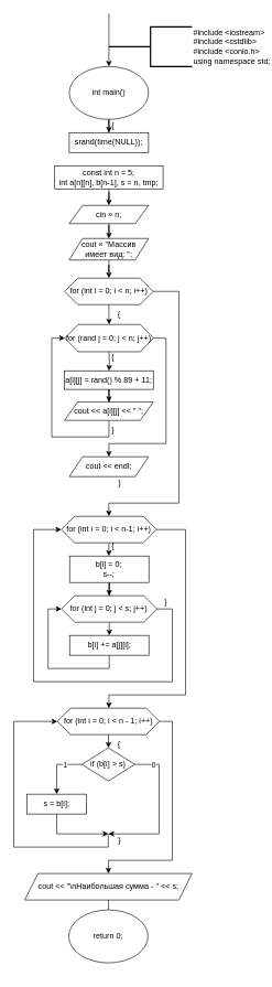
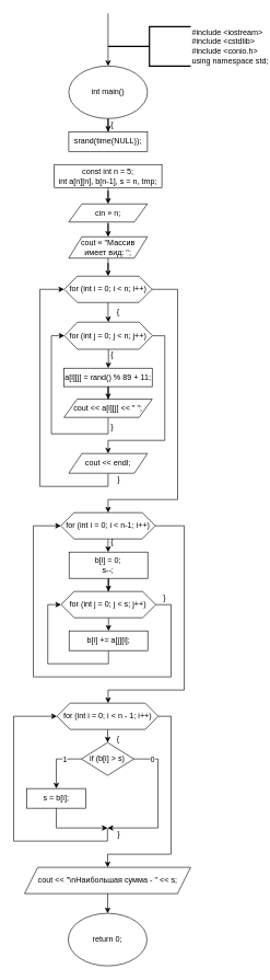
  <mxCell id="0" />
  <mxCell id="1" parent="0" />
  <mxCell id="2" value="" style="edgeStyle=orthogonalEdgeStyle;rounded=0;orthogonalLoop=1;jettySize=auto;html=1;" edge="1" parent="1" source="3" target="6"><mxGeometry relative="1" as="geometry" /></mxCell>
  <mxCell id="3" value="int main()" style="ellipse;whiteSpace=wrap;html=1;" vertex="1" parent="1"><mxGeometry x="104" y="100" width="120" height="80" as="geometry" /></mxCell>
  <mxCell id="4" value="" style="endArrow=classic;html=1;rounded=0;entryX=0.5;entryY=0;entryDx=0;entryDy=0;" edge="1" parent="1" target="3"><mxGeometry width="50" height="50" relative="1" as="geometry"><mxPoint x="164" y="20" as="sourcePoint" /><mxPoint x="190" y="400" as="targetPoint" /></mxGeometry></mxCell>
  <mxCell id="5" value="&lt;div&gt;#include &amp;lt;iostream&amp;gt;&lt;/div&gt;&lt;div&gt;#include &amp;lt;cstdlib&amp;gt;&amp;nbsp;&lt;/div&gt;&lt;div&gt;#include &amp;lt;conio.h&amp;gt;&lt;/div&gt;&lt;div&gt;using namespace std;&lt;/div&gt;" style="strokeWidth=2;html=1;shape=mxgraph.flowchart.annotation_2;align=left;labelPosition=right;pointerEvents=1;" vertex="1" parent="1"><mxGeometry x="164" y="40" width="126" height="60" as="geometry" /></mxCell>
  <mxCell id="6" value="srand(time(NULL));" style="whiteSpace=wrap;html=1;" vertex="1" parent="1"><mxGeometry x="104" y="200" width="120" height="30" as="geometry" /></mxCell>
  <mxCell id="7" value="" style="edgeStyle=orthogonalEdgeStyle;rounded=0;orthogonalLoop=1;jettySize=auto;html=1;" edge="1" parent="1" source="8" target="10"><mxGeometry relative="1" as="geometry" /></mxCell>
  <mxCell id="8" value="const int n = 5;&lt;br&gt;int a[n][n], b[n-1], s = n, tmp;" style="whiteSpace=wrap;html=1;" vertex="1" parent="1"><mxGeometry x="82" y="250" width="164" height="35" as="geometry" /></mxCell>
  <mxCell id="9" value="" style="edgeStyle=orthogonalEdgeStyle;rounded=0;orthogonalLoop=1;jettySize=auto;html=1;" edge="1" parent="1" source="10" target="12"><mxGeometry relative="1" as="geometry" /></mxCell>
  <mxCell id="10" value="cin » n;" style="shape=parallelogram;perimeter=parallelogramPerimeter;whiteSpace=wrap;html=1;fixedSize=1;" vertex="1" parent="1"><mxGeometry x="104" y="310" width="120" height="27.5" as="geometry" /></mxCell>
  <mxCell id="11" value="" style="edgeStyle=orthogonalEdgeStyle;rounded=0;orthogonalLoop=1;jettySize=auto;html=1;" edge="1" parent="1" source="12" target="25"><mxGeometry relative="1" as="geometry"><mxPoint x="165" y="430" as="targetPoint" /></mxGeometry></mxCell>
  <mxCell id="12" value="cout « &quot;Массив имеет вид: &quot;;" style="shape=parallelogram;perimeter=parallelogramPerimeter;whiteSpace=wrap;html=1;fixedSize=1;" vertex="1" parent="1"><mxGeometry x="104" y="360" width="120" height="32.5" as="geometry" /></mxCell>
  <mxCell id="13" value="" style="edgeStyle=orthogonalEdgeStyle;rounded=0;orthogonalLoop=1;jettySize=auto;html=1;" edge="1" parent="1" source="15" target="17"><mxGeometry relative="1" as="geometry" /></mxCell>
  <mxCell id="14" style="edgeStyle=orthogonalEdgeStyle;rounded=0;orthogonalLoop=1;jettySize=auto;html=1;entryX=0.5;entryY=0;entryDx=0;entryDy=0;" edge="1" parent="1" source="15" target="27"><mxGeometry relative="1" as="geometry"><mxPoint x="164.49" y="690" as="targetPoint" /><Array as="points"><mxPoint x="250.49" y="511" /><mxPoint x="250.49" y="670" /><mxPoint x="164.49" y="670" /></Array></mxGeometry></mxCell>
- <mxCell id="15" value="for (rand j = 0; j &amp;lt; n; j++)" style="shape=hexagon;perimeter=hexagonPerimeter2;whiteSpace=wrap;html=1;fixedSize=1;" vertex="1" parent="1"><mxGeometry x="97.49" y="490" width="134" height="41.25" as="geometry" /></mxCell>
+ <mxCell id="15" value="for (int j = 0; j &amp;lt; n; j++)" style="shape=hexagon;perimeter=hexagonPerimeter2;whiteSpace=wrap;html=1;fixedSize=1;" vertex="1" parent="1"><mxGeometry x="97.49" y="490" width="134" height="41.25" as="geometry" /></mxCell>
  <mxCell id="16" value="" style="edgeStyle=orthogonalEdgeStyle;rounded=0;orthogonalLoop=1;jettySize=auto;html=1;" edge="1" parent="1" source="17" target="19"><mxGeometry relative="1" as="geometry" /></mxCell>
  <mxCell id="17" value="a[i][j] = rand() % 89 + 11;" style="whiteSpace=wrap;html=1;" vertex="1" parent="1"><mxGeometry x="96.75" y="560" width="134.49" height="28.13" as="geometry" /></mxCell>
  <mxCell id="18" style="edgeStyle=orthogonalEdgeStyle;rounded=0;orthogonalLoop=1;jettySize=auto;html=1;entryX=0;entryY=0.5;entryDx=0;entryDy=0;" edge="1" parent="1" source="19" target="15"><mxGeometry relative="1" as="geometry"><Array as="points"><mxPoint x="164.49" y="660" /><mxPoint x="77.49" y="660" /><mxPoint x="77.49" y="511" /></Array></mxGeometry></mxCell>
  <mxCell id="19" value="cout &amp;lt;&amp;lt; a[i][j] &amp;lt;&amp;lt; &quot; &quot;;" style="shape=parallelogram;perimeter=parallelogramPerimeter;whiteSpace=wrap;html=1;fixedSize=1;" vertex="1" parent="1"><mxGeometry x="96.75" y="607.2" width="134.49" height="27.8" as="geometry" /></mxCell>
  <mxCell id="20" value="{" style="text;html=1;align=center;verticalAlign=middle;resizable=0;points=[];autosize=1;strokeColor=none;fillColor=none;" vertex="1" parent="1"><mxGeometry x="155" y="175" width="30" height="30" as="geometry" /></mxCell>
  <mxCell id="21" value="{" style="text;html=1;align=center;verticalAlign=middle;resizable=0;points=[];autosize=1;strokeColor=none;fillColor=none;" vertex="1" parent="1"><mxGeometry x="155.49" y="525" width="30" height="30" as="geometry" /></mxCell>
  <mxCell id="22" value="}" style="text;html=1;align=center;verticalAlign=middle;resizable=0;points=[];autosize=1;strokeColor=none;fillColor=none;" vertex="1" parent="1"><mxGeometry x="155.49" y="635" width="30" height="30" as="geometry" /></mxCell>
  <mxCell id="23" style="edgeStyle=orthogonalEdgeStyle;rounded=0;orthogonalLoop=1;jettySize=auto;html=1;entryX=0.5;entryY=0;entryDx=0;entryDy=0;" edge="1" parent="1" source="25" target="15"><mxGeometry relative="1" as="geometry" /></mxCell>
  <mxCell id="24" style="edgeStyle=orthogonalEdgeStyle;rounded=0;orthogonalLoop=1;jettySize=auto;html=1;" edge="1" parent="1" source="25" target="30"><mxGeometry relative="1" as="geometry"><mxPoint x="164" y="780" as="targetPoint" /><Array as="points"><mxPoint x="270" y="440" /><mxPoint x="270" y="760" /><mxPoint x="164" y="760" /></Array></mxGeometry></mxCell>
  <mxCell id="25" value="for (int i = 0; i &lt; n; i++)" style="shape=hexagon;perimeter=hexagonPerimeter2;whiteSpace=wrap;html=1;fixedSize=1;" vertex="1" parent="1"><mxGeometry x="97" y="420" width="134" height="40" as="geometry" /></mxCell>
+ <mxCell id="26" style="edgeStyle=orthogonalEdgeStyle;rounded=0;orthogonalLoop=1;jettySize=auto;html=1;entryX=0;entryY=0.5;entryDx=0;entryDy=0;" edge="1" parent="1" source="27" target="25"><mxGeometry relative="1" as="geometry"><Array as="points"><mxPoint x="164" y="740" /><mxPoint x="60" y="740" /><mxPoint x="60" y="440" /></Array></mxGeometry></mxCell>
  <mxCell id="27" value="cout &lt;&lt; endl;" style="shape=parallelogram;perimeter=parallelogramPerimeter;whiteSpace=wrap;html=1;fixedSize=1;" vertex="1" parent="1"><mxGeometry x="104" y="690" width="120" height="30" as="geometry" /></mxCell>
  <mxCell id="28" value="" style="edgeStyle=orthogonalEdgeStyle;rounded=0;orthogonalLoop=1;jettySize=auto;html=1;" edge="1" parent="1" source="30" target="32"><mxGeometry relative="1" as="geometry" /></mxCell>
  <mxCell id="29" style="edgeStyle=orthogonalEdgeStyle;rounded=0;orthogonalLoop=1;jettySize=auto;html=1;" edge="1" parent="1" source="30" target="40"><mxGeometry relative="1" as="geometry"><mxPoint x="164" y="1080" as="targetPoint" /><Array as="points"><mxPoint x="280" y="800" /><mxPoint x="280" y="1050" /><mxPoint x="164" y="1050" /></Array></mxGeometry></mxCell>
  <mxCell id="30" value="for (int i = 0; i &lt; n-1; i++)" style="shape=hexagon;perimeter=hexagonPerimeter2;whiteSpace=wrap;html=1;fixedSize=1;" vertex="1" parent="1"><mxGeometry x="92" y="780" width="144" height="40" as="geometry" /></mxCell>
  <mxCell id="31" value="" style="edgeStyle=orthogonalEdgeStyle;rounded=0;orthogonalLoop=1;jettySize=auto;html=1;entryX=0.5;entryY=0;entryDx=0;entryDy=0;" edge="1" parent="1" source="32" target="35"><mxGeometry relative="1" as="geometry" /></mxCell>
  <mxCell id="32" value="b[i] = 0;&lt;br&gt;s--;" style="whiteSpace=wrap;html=1;" vertex="1" parent="1"><mxGeometry x="104.49" y="840" width="120" height="40" as="geometry" /></mxCell>
  <mxCell id="33" value="" style="edgeStyle=orthogonalEdgeStyle;rounded=0;orthogonalLoop=1;jettySize=auto;html=1;" edge="1" parent="1" source="35" target="37"><mxGeometry relative="1" as="geometry" /></mxCell>
  <mxCell id="34" style="edgeStyle=orthogonalEdgeStyle;rounded=0;orthogonalLoop=1;jettySize=auto;html=1;entryX=0;entryY=0.5;entryDx=0;entryDy=0;exitX=1;exitY=0.5;exitDx=0;exitDy=0;" edge="1" parent="1" source="35" target="30"><mxGeometry relative="1" as="geometry"><Array as="points"><mxPoint x="260" y="920" /><mxPoint x="260" y="1030" /><mxPoint x="50" y="1030" /><mxPoint x="50" y="800" /></Array></mxGeometry></mxCell>
  <mxCell id="35" value="for (int j = 0; j &lt; s; j++)" style="shape=hexagon;perimeter=hexagonPerimeter2;whiteSpace=wrap;html=1;fixedSize=1;" vertex="1" parent="1"><mxGeometry x="92.25" y="900" width="144.49" height="40" as="geometry" /></mxCell>
  <mxCell id="36" style="edgeStyle=orthogonalEdgeStyle;rounded=0;orthogonalLoop=1;jettySize=auto;html=1;entryX=0;entryY=0.5;entryDx=0;entryDy=0;" edge="1" parent="1" source="37" target="35"><mxGeometry relative="1" as="geometry"><Array as="points"><mxPoint x="165" y="1010" /><mxPoint x="72" y="1010" /><mxPoint x="72" y="920" /></Array></mxGeometry></mxCell>
  <mxCell id="37" value="b[i] += a[j][i];" style="whiteSpace=wrap;html=1;" vertex="1" parent="1"><mxGeometry x="104.5" y="960" width="120" height="30" as="geometry" /></mxCell>
  <mxCell id="38" value="" style="edgeStyle=orthogonalEdgeStyle;rounded=0;orthogonalLoop=1;jettySize=auto;html=1;" edge="1" parent="1" source="40" target="46"><mxGeometry relative="1" as="geometry" /></mxCell>
  <mxCell id="39" style="edgeStyle=orthogonalEdgeStyle;rounded=0;orthogonalLoop=1;jettySize=auto;html=1;entryX=0.5;entryY=0;entryDx=0;entryDy=0;" edge="1" parent="1" source="40" target="50"><mxGeometry relative="1" as="geometry"><mxPoint x="163.25" y="1320" as="targetPoint" /><Array as="points"><mxPoint x="260" y="1090" /><mxPoint x="260" y="1300" /><mxPoint x="163" y="1300" /></Array></mxGeometry></mxCell>
  <mxCell id="40" value="for (int i = 0; i &lt; n - 1; i++)" style="shape=hexagon;perimeter=hexagonPerimeter2;whiteSpace=wrap;html=1;fixedSize=1;" vertex="1" parent="1"><mxGeometry x="86" y="1070" width="154.5" height="40" as="geometry" /></mxCell>
  <mxCell id="41" value="" style="edgeStyle=orthogonalEdgeStyle;rounded=0;orthogonalLoop=1;jettySize=auto;html=1;exitX=0;exitY=0.5;exitDx=0;exitDy=0;" edge="1" parent="1" source="46" target="48"><mxGeometry relative="1" as="geometry" /></mxCell>
  <mxCell id="42" value="1" style="edgeLabel;html=1;align=center;verticalAlign=middle;resizable=0;points=[];" vertex="1" connectable="0" parent="41"><mxGeometry x="-0.38" y="1" relative="1" as="geometry"><mxPoint as="offset" /></mxGeometry></mxCell>
  <mxCell id="43" style="edgeStyle=orthogonalEdgeStyle;rounded=0;orthogonalLoop=1;jettySize=auto;html=1;" edge="1" parent="1" source="46"><mxGeometry relative="1" as="geometry"><mxPoint x="163.25" y="1260" as="targetPoint" /><Array as="points"><mxPoint x="240" y="1155" /><mxPoint x="240" y="1260" /></Array></mxGeometry></mxCell>
  <mxCell id="44" value="0" style="edgeLabel;html=1;align=center;verticalAlign=middle;resizable=0;points=[];" vertex="1" connectable="0" parent="43"><mxGeometry x="-0.74" relative="1" as="geometry"><mxPoint as="offset" /></mxGeometry></mxCell>
  <mxCell id="45" style="edgeStyle=orthogonalEdgeStyle;rounded=0;orthogonalLoop=1;jettySize=auto;html=1;entryX=0;entryY=0.5;entryDx=0;entryDy=0;" edge="1" parent="1" target="40"><mxGeometry relative="1" as="geometry"><mxPoint x="163" y="1260" as="sourcePoint" /><Array as="points"><mxPoint x="163" y="1280" /><mxPoint x="20" y="1280" /><mxPoint x="20" y="1090" /></Array></mxGeometry></mxCell>
  <mxCell id="46" value="if (b[i] &gt; s)" style="rhombus;whiteSpace=wrap;html=1;" vertex="1" parent="1"><mxGeometry x="123.25" y="1130" width="80" height="50" as="geometry" /></mxCell>
  <mxCell id="47" style="edgeStyle=orthogonalEdgeStyle;rounded=0;orthogonalLoop=1;jettySize=auto;html=1;" edge="1" parent="1" source="48"><mxGeometry relative="1" as="geometry"><mxPoint x="163.25" y="1260" as="targetPoint" /><Array as="points"><mxPoint x="85" y="1260" /></Array></mxGeometry></mxCell>
  <mxCell id="48" value="s = b[i];" style="whiteSpace=wrap;html=1;" vertex="1" parent="1"><mxGeometry x="40" y="1200" width="90" height="30" as="geometry" /></mxCell>
  <mxCell id="49" value="" style="edgeStyle=orthogonalEdgeStyle;rounded=0;orthogonalLoop=1;jettySize=auto;html=1;" edge="1" parent="1" source="50" target="51"><mxGeometry relative="1" as="geometry"><mxPoint x="163.255" y="1420" as="targetPoint" /></mxGeometry></mxCell>
  <mxCell id="50" value="cout &lt;&lt; &quot;\nНаибольшая сумма - &quot; &lt;&lt; s;" style="shape=parallelogram;perimeter=parallelogramPerimeter;whiteSpace=wrap;html=1;fixedSize=1;" vertex="1" parent="1"><mxGeometry x="36.63" y="1320" width="253.25" height="40" as="geometry" /></mxCell>
- <mxCell id="51" value="return 0;" style="ellipse;whiteSpace=wrap;html=1;" vertex="1" parent="1"><mxGeometry x="103.255" y="1375" width="120" height="80" as="geometry" /></mxCell>
+ <mxCell id="51" value="return 0;" style="ellipse;whiteSpace=wrap;html=1;" vertex="1" parent="1"><mxGeometry x="103.255" y="1390" width="120" height="80" as="geometry" /></mxCell>
  <mxCell id="52" value="{" style="text;html=1;align=center;verticalAlign=middle;resizable=0;points=[];autosize=1;strokeColor=none;fillColor=none;" vertex="1" parent="1"><mxGeometry x="164" y="1110" width="30" height="30" as="geometry" /></mxCell>
  <mxCell id="53" value="}" style="text;html=1;align=center;verticalAlign=middle;resizable=0;points=[];autosize=1;strokeColor=none;fillColor=none;" vertex="1" parent="1"><mxGeometry x="165" y="1255" width="30" height="30" as="geometry" /></mxCell>
  <mxCell id="54" value="{" style="text;html=1;align=center;verticalAlign=middle;resizable=0;points=[];autosize=1;strokeColor=none;fillColor=none;" vertex="1" parent="1"><mxGeometry x="155.49" y="810" width="30" height="30" as="geometry" /></mxCell>
  <mxCell id="55" value="}" style="text;html=1;align=center;verticalAlign=middle;resizable=0;points=[];autosize=1;strokeColor=none;fillColor=none;" vertex="1" parent="1"><mxGeometry x="235" y="895" width="30" height="30" as="geometry" /></mxCell>
  <mxCell id="56" value="{" style="text;html=1;align=center;verticalAlign=middle;resizable=0;points=[];autosize=1;strokeColor=none;fillColor=none;" vertex="1" parent="1"><mxGeometry x="164" y="460" width="30" height="30" as="geometry" /></mxCell>
  <mxCell id="57" value="}" style="text;html=1;align=center;verticalAlign=middle;resizable=0;points=[];autosize=1;strokeColor=none;fillColor=none;" vertex="1" parent="1"><mxGeometry x="165" y="715" width="30" height="30" as="geometry" /></mxCell>
